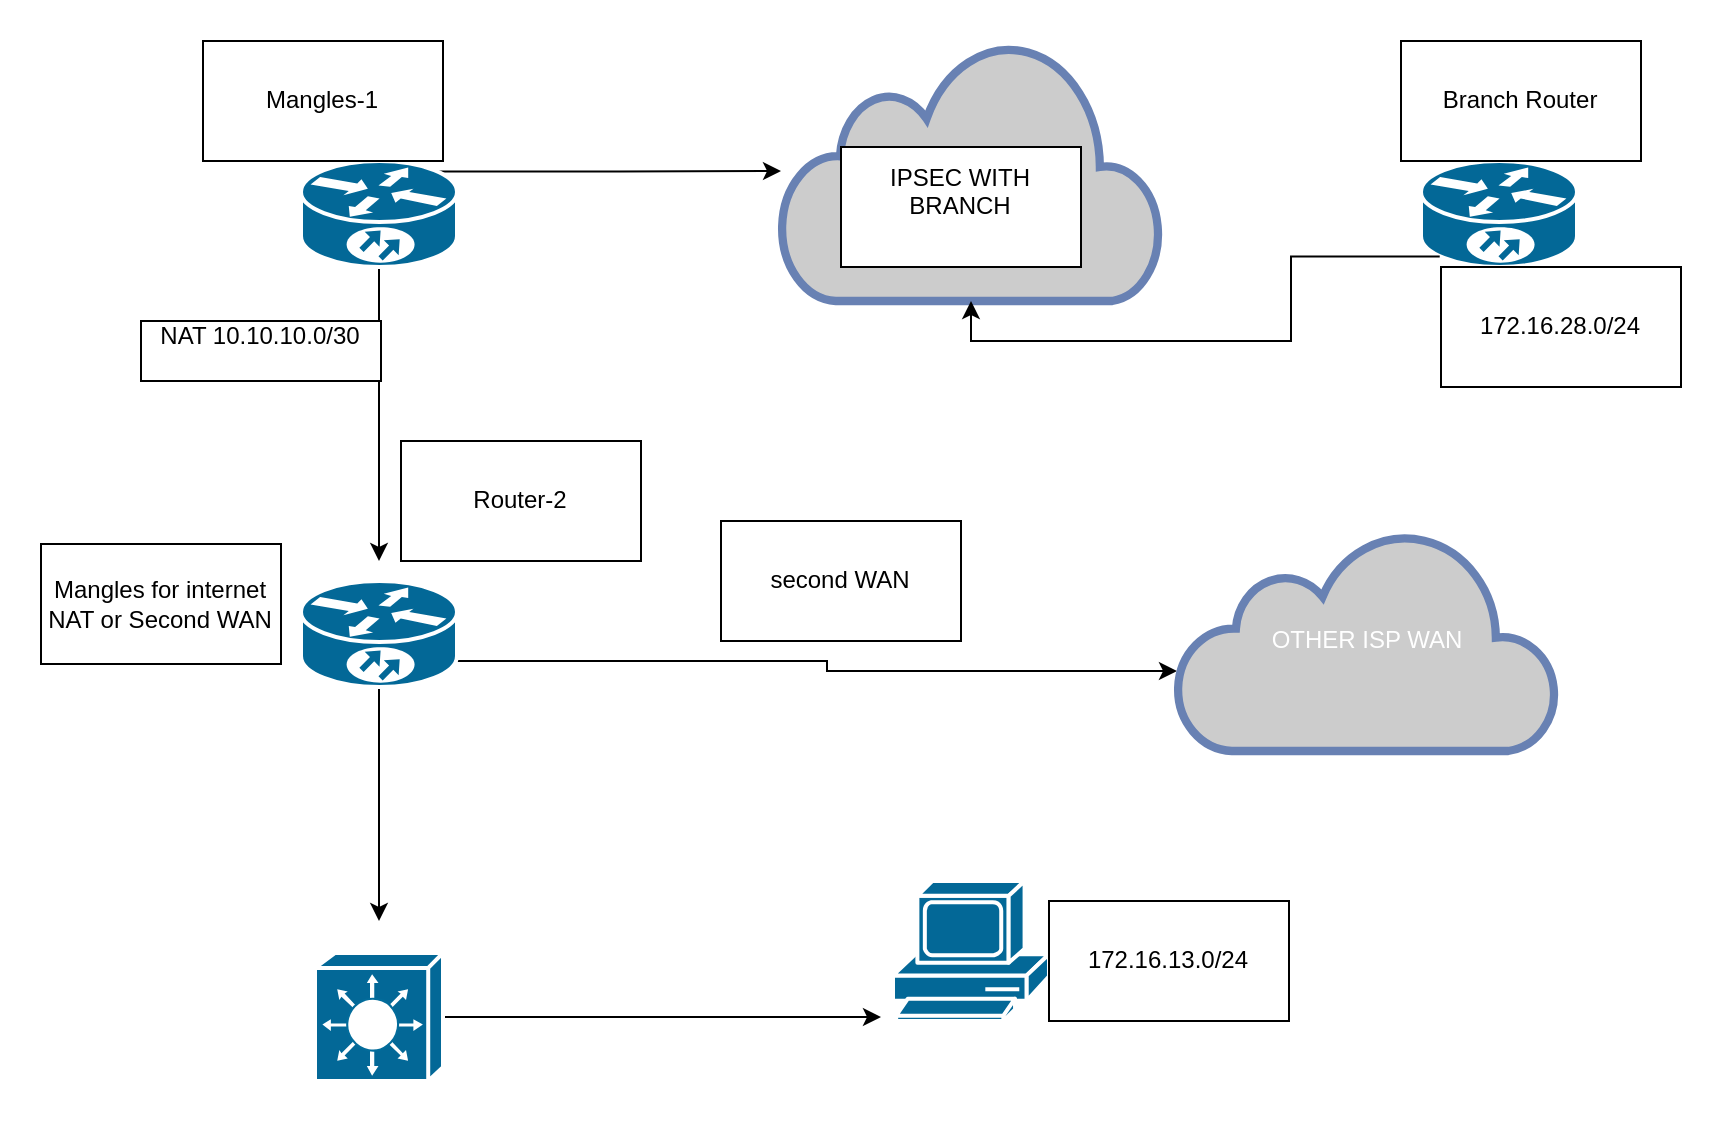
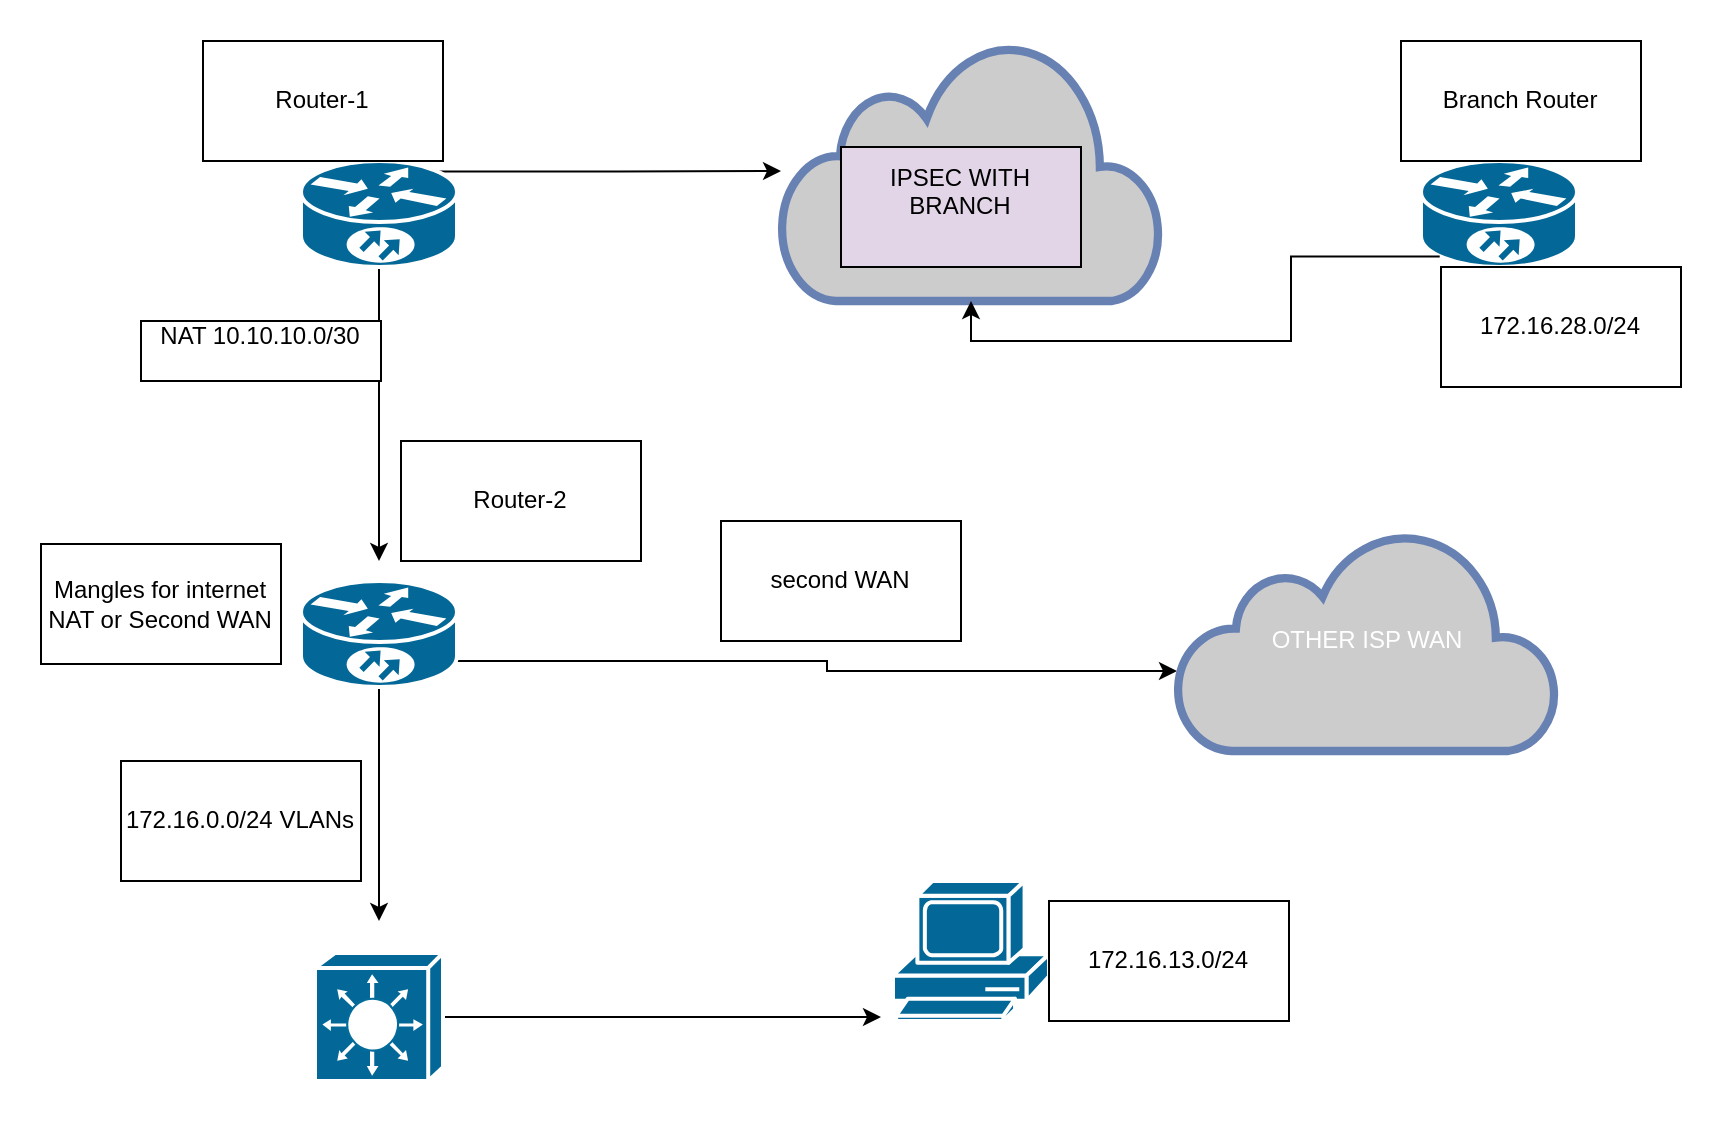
  <mxCell id="0" />
  <mxCell id="1" parent="0" />
  <mxCell id="2" style="edgeStyle=orthogonalEdgeStyle;rounded=0;orthogonalLoop=1;jettySize=auto;html=1;exitX=0.5;exitY=1;exitDx=0;exitDy=0;exitPerimeter=0;" edge="1" parent="1" source="4"><mxGeometry relative="1" as="geometry"><mxPoint x="189" y="280" as="targetPoint" /></mxGeometry></mxCell>
  <mxCell id="3" style="edgeStyle=orthogonalEdgeStyle;rounded=0;orthogonalLoop=1;jettySize=auto;html=1;exitX=0.88;exitY=0.1;exitDx=0;exitDy=0;exitPerimeter=0;" edge="1" parent="1" source="4" target="9"><mxGeometry relative="1" as="geometry" /></mxCell>
  <mxCell id="4" value="" style="shape=mxgraph.cisco.routers.10700;sketch=0;html=1;pointerEvents=1;dashed=0;fillColor=#036897;strokeColor=#ffffff;strokeWidth=2;verticalLabelPosition=bottom;verticalAlign=top;align=center;outlineConnect=0;" vertex="1" parent="1"><mxGeometry x="150" y="80" width="78" height="53" as="geometry" /></mxCell>
  <mxCell id="5" style="edgeStyle=orthogonalEdgeStyle;rounded=0;orthogonalLoop=1;jettySize=auto;html=1;exitX=0.5;exitY=1;exitDx=0;exitDy=0;exitPerimeter=0;" edge="1" parent="1" source="7" target="13"><mxGeometry relative="1" as="geometry"><Array as="points"><mxPoint x="189" y="330" /><mxPoint x="413" y="330" /><mxPoint x="413" y="335" /></Array></mxGeometry></mxCell>
  <mxCell id="6" style="edgeStyle=orthogonalEdgeStyle;rounded=0;orthogonalLoop=1;jettySize=auto;html=1;exitX=0.5;exitY=1;exitDx=0;exitDy=0;exitPerimeter=0;" edge="1" parent="1" source="7"><mxGeometry relative="1" as="geometry"><mxPoint x="189" y="460" as="targetPoint" /></mxGeometry></mxCell>
  <mxCell id="7" value="" style="shape=mxgraph.cisco.routers.10700;sketch=0;html=1;pointerEvents=1;dashed=0;fillColor=#036897;strokeColor=#ffffff;strokeWidth=2;verticalLabelPosition=bottom;verticalAlign=top;align=center;outlineConnect=0;" vertex="1" parent="1"><mxGeometry x="150" y="290" width="78" height="53" as="geometry" /></mxCell>
  <mxCell id="8" value="" style="shape=mxgraph.cisco.routers.10700;sketch=0;html=1;pointerEvents=1;dashed=0;fillColor=#036897;strokeColor=#ffffff;strokeWidth=2;verticalLabelPosition=bottom;verticalAlign=top;align=center;outlineConnect=0;" vertex="1" parent="1"><mxGeometry x="710" y="80" width="78" height="53" as="geometry" /></mxCell>
  <mxCell id="9" value="" style="html=1;outlineConnect=0;fillColor=#CCCCCC;strokeColor=#6881B3;gradientColor=none;gradientDirection=north;strokeWidth=2;shape=mxgraph.networks.cloud;fontColor=#ffffff;" vertex="1" parent="1"><mxGeometry x="390" y="20" width="190" height="130" as="geometry" /></mxCell>
  <mxCell id="10" value="NAT 10.10.10.0/30&lt;div&gt;&lt;br&gt;&lt;/div&gt;" style="whiteSpace=wrap;html=1;" vertex="1" parent="1"><mxGeometry x="70" y="160" width="120" height="30" as="geometry" /></mxCell>
  <mxCell id="11" style="edgeStyle=orthogonalEdgeStyle;rounded=0;orthogonalLoop=1;jettySize=auto;html=1;exitX=0.12;exitY=0.9;exitDx=0;exitDy=0;exitPerimeter=0;entryX=0.5;entryY=1;entryDx=0;entryDy=0;entryPerimeter=0;" edge="1" parent="1" source="8" target="9"><mxGeometry relative="1" as="geometry" /></mxCell>
- <mxCell id="12" value="IPSEC WITH BRANCH&lt;div&gt;&lt;br&gt;&lt;/div&gt;" style="whiteSpace=wrap;html=1;" vertex="1" parent="1"><mxGeometry x="420" y="73" width="120" height="60" as="geometry" /></mxCell>
+ <mxCell id="12" value="IPSEC WITH BRANCH&lt;div&gt;&lt;br&gt;&lt;/div&gt;" style="whiteSpace=wrap;html=1;fillColor=#e1d5e7;" vertex="1" parent="1"><mxGeometry x="420" y="73" width="120" height="60" as="geometry" /></mxCell>
  <mxCell id="13" value="OTHER ISP WAN" style="html=1;outlineConnect=0;fillColor=#CCCCCC;strokeColor=#6881B3;gradientColor=none;gradientDirection=north;strokeWidth=2;shape=mxgraph.networks.cloud;fontColor=#ffffff;" vertex="1" parent="1"><mxGeometry x="588" y="265" width="190" height="110" as="geometry" /></mxCell>
  <mxCell id="14" value="second WAN" style="whiteSpace=wrap;html=1;" vertex="1" parent="1"><mxGeometry x="360" y="260" width="120" height="60" as="geometry" /></mxCell>
  <mxCell id="15" value="" style="shape=mxgraph.cisco.computers_and_peripherals.pc;sketch=0;html=1;pointerEvents=1;dashed=0;fillColor=#036897;strokeColor=#ffffff;strokeWidth=2;verticalLabelPosition=bottom;verticalAlign=top;align=center;outlineConnect=0;" vertex="1" parent="1"><mxGeometry x="446" y="440" width="78" height="70" as="geometry" /></mxCell>
  <mxCell id="16" style="edgeStyle=orthogonalEdgeStyle;rounded=0;orthogonalLoop=1;jettySize=auto;html=1;exitX=1;exitY=0.5;exitDx=0;exitDy=0;exitPerimeter=0;" edge="1" parent="1" source="17"><mxGeometry relative="1" as="geometry"><mxPoint x="440" y="508" as="targetPoint" /></mxGeometry></mxCell>
  <mxCell id="17" value="" style="shape=mxgraph.cisco.switches.layer_3_switch;sketch=0;html=1;pointerEvents=1;dashed=0;fillColor=#036897;strokeColor=#ffffff;strokeWidth=2;verticalLabelPosition=bottom;verticalAlign=top;align=center;outlineConnect=0;" vertex="1" parent="1"><mxGeometry x="157" y="476" width="64" height="64" as="geometry" /></mxCell>
+ <mxCell id="18" value="172.16.0.0/24 VLANs" style="whiteSpace=wrap;html=1;" vertex="1" parent="1"><mxGeometry x="60" y="380" width="120" height="60" as="geometry" /></mxCell>
  <mxCell id="19" value="Mangles for internet NAT or Second WAN" style="whiteSpace=wrap;html=1;" vertex="1" parent="1"><mxGeometry x="20" y="271.5" width="120" height="60" as="geometry" /></mxCell>
  <mxCell id="20" value="172.16.13.0/24" style="whiteSpace=wrap;html=1;" vertex="1" parent="1"><mxGeometry x="524" y="450" width="120" height="60" as="geometry" /></mxCell>
  <mxCell id="21" value="172.16.28.0/24" style="whiteSpace=wrap;html=1;" vertex="1" parent="1"><mxGeometry x="720" y="133" width="120" height="60" as="geometry" /></mxCell>
- <mxCell id="22" value="Mangles-1" style="whiteSpace=wrap;html=1;" vertex="1" parent="1"><mxGeometry x="101" y="20" width="120" height="60" as="geometry" /></mxCell>
+ <mxCell id="22" value="Router-1" style="whiteSpace=wrap;html=1;" vertex="1" parent="1"><mxGeometry x="101" y="20" width="120" height="60" as="geometry" /></mxCell>
  <mxCell id="23" value="Router-2" style="whiteSpace=wrap;html=1;" vertex="1" parent="1"><mxGeometry x="200" y="220" width="120" height="60" as="geometry" /></mxCell>
  <mxCell id="24" value="Branch Router" style="whiteSpace=wrap;html=1;" vertex="1" parent="1"><mxGeometry x="700" y="20" width="120" height="60" as="geometry" /></mxCell>
